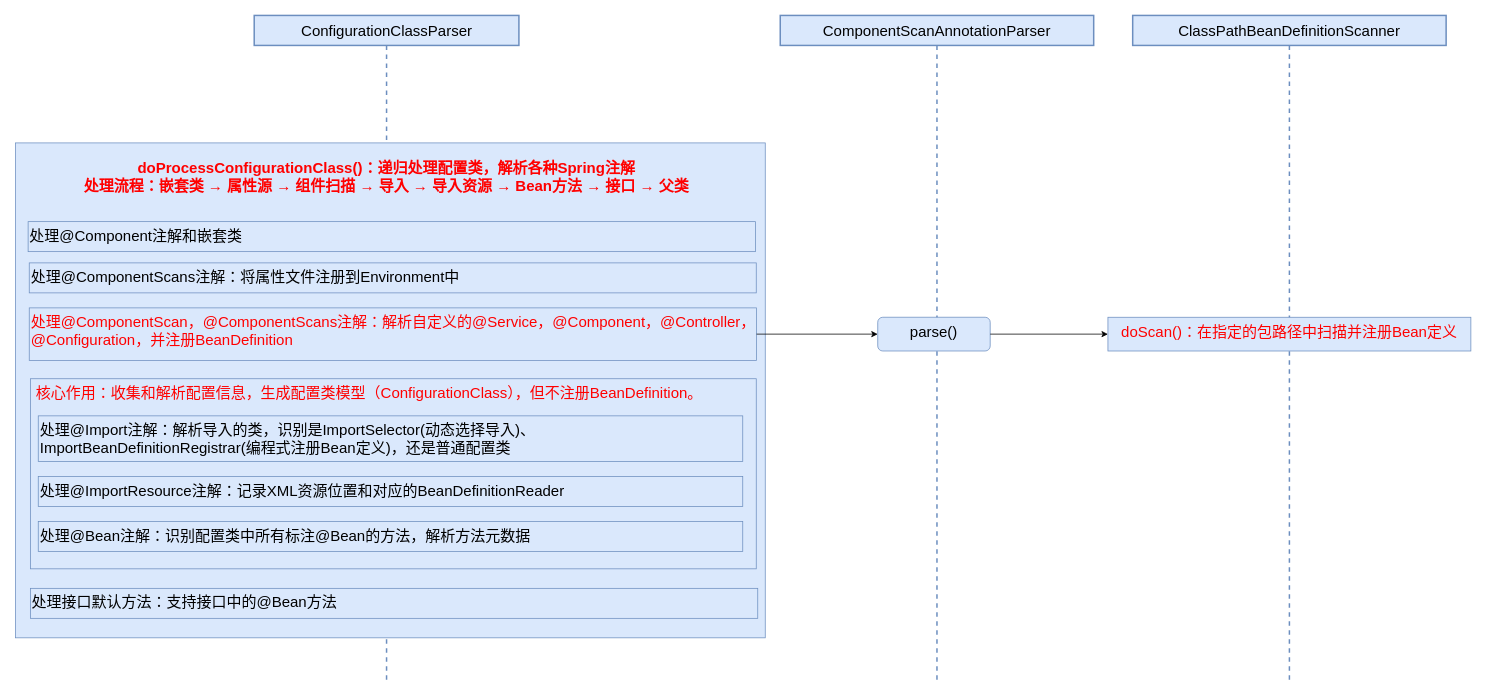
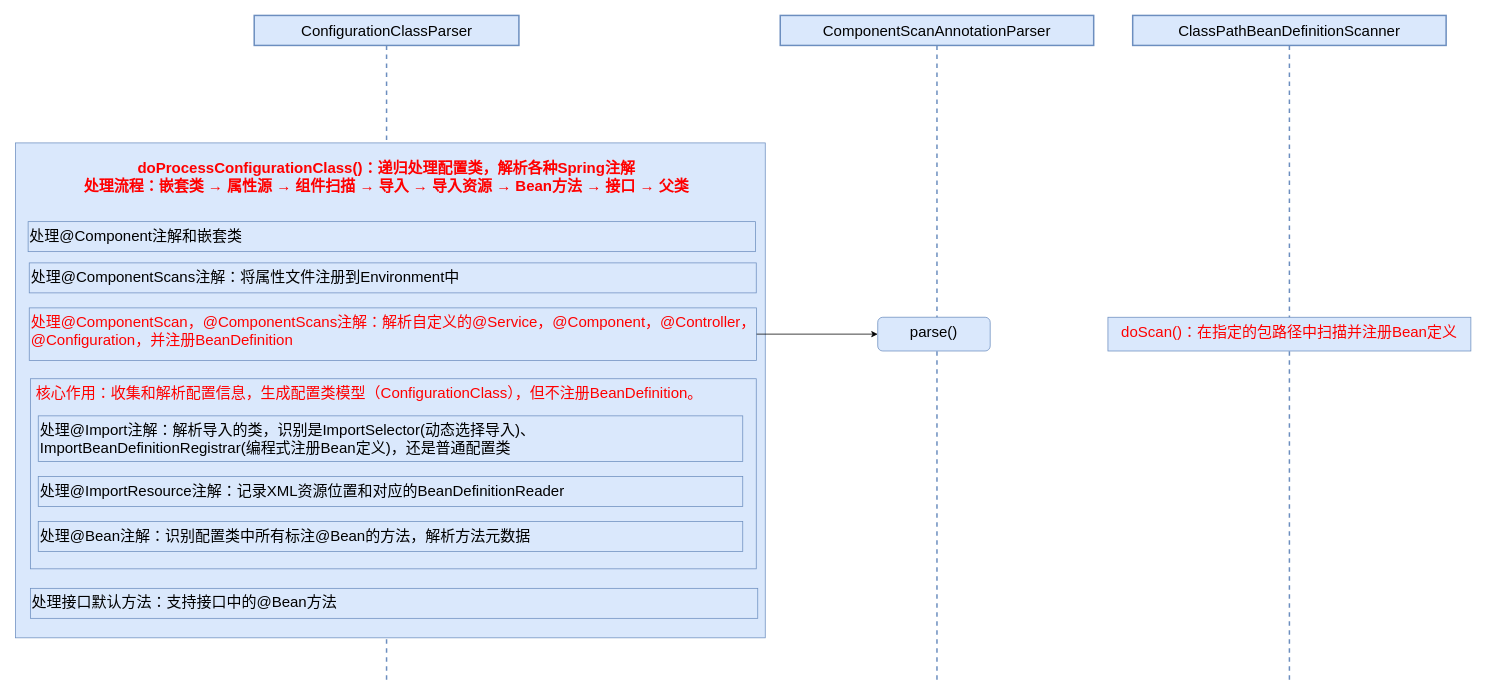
  <mxCell id="0" />
  <mxCell id="1" parent="0" />
  <mxCell id="2" value="&lt;span style=&quot;color: rgb(0, 0, 0);&quot;&gt;ConfigurationClassParser&lt;/span&gt;" style="shape=umlLifeline;perimeter=lifelinePerimeter;whiteSpace=wrap;html=1;container=1;dropTarget=0;collapsible=0;recursiveResize=0;outlineConnect=0;portConstraint=eastwest;newEdgeStyle={&quot;curved&quot;:0,&quot;rounded&quot;:0};fontSize=20;fillColor=#dae8fc;strokeColor=#6c8ebf;strokeWidth=2;fontStyle=0;fontColor=#FF0000;" parent="1" vertex="1"><mxGeometry x="338.5" y="20" width="353" height="890" as="geometry" /></mxCell>
  <mxCell id="3" value="" style="html=1;whiteSpace=wrap;fontSize=20;fillColor=#dae8fc;strokeColor=#6c8ebf;" parent="1" vertex="1"><mxGeometry x="20" y="190" width="1000" height="660" as="geometry" /></mxCell>
  <mxCell id="4" value="&lt;b style=&quot;color: rgb(255, 0, 0); font-size: 20px;&quot;&gt;doProcessConfigurationClass()：递归处理配置类，解析各种Spring注解&lt;/b&gt;&lt;div&gt;&lt;b style=&quot;color: rgb(255, 0, 0); font-size: 20px;&quot;&gt;处理流程：嵌套类 → 属性源 → 组件扫描 → 导入 → 导入资源 → Bean方法 → 接口 → 父类&lt;/b&gt;&lt;/div&gt;" style="text;html=1;align=center;verticalAlign=top;whiteSpace=wrap;rounded=0;" parent="1" vertex="1"><mxGeometry x="70" y="205" width="890" height="90" as="geometry" /></mxCell>
  <mxCell id="5" value="处理@Component注解和嵌套类" style="html=1;whiteSpace=wrap;fontSize=20;fillColor=#dae8fc;strokeColor=#6c8ebf;strokeWidth=1;align=left;verticalAlign=top;" parent="1" vertex="1"><mxGeometry x="37" y="295" width="970" height="40" as="geometry" /></mxCell>
  <mxCell id="6" value="&lt;font style=&quot;color: rgb(255, 0, 0);&quot;&gt;&amp;nbsp;核心作用：收集和解析配置信息，生成配置类模型（ConfigurationClass），但不注册BeanDefinition。&lt;/font&gt;" style="html=1;whiteSpace=wrap;fontSize=20;fillColor=#dae8fc;strokeColor=#6c8ebf;strokeWidth=1;align=left;verticalAlign=top;" parent="1" vertex="1"><mxGeometry x="40" y="504.5" width="968" height="253.5" as="geometry" /></mxCell>
  <mxCell id="7" value="&lt;font style=&quot;color: rgb(255, 0, 0);&quot;&gt;处理@ComponentScan，@ComponentScans注解：&lt;span style=&quot;text-align: center; color: rgb(255, 0, 0);&quot;&gt;解析自定义的@Service，&lt;/span&gt;&lt;span style=&quot;color: rgb(255, 0, 0);&quot;&gt;@Component&lt;/span&gt;&lt;span style=&quot;text-align: center; color: rgb(255, 0, 0);&quot;&gt;，&lt;/span&gt;&lt;span style=&quot;color: rgb(255, 0, 0);&quot;&gt;@Controller，@Configuration，并注册BeanDefinition&lt;/span&gt;&lt;/font&gt;" style="html=1;whiteSpace=wrap;fontSize=20;fillColor=#dae8fc;strokeColor=#6c8ebf;strokeWidth=1;align=left;verticalAlign=top;" parent="1" vertex="1"><mxGeometry x="38.5" y="410" width="969.99" height="70" as="geometry" /></mxCell>
  <mxCell id="8" value="ComponentScanAnnotationParser" style="shape=umlLifeline;perimeter=lifelinePerimeter;whiteSpace=wrap;html=1;container=1;dropTarget=0;collapsible=0;recursiveResize=0;outlineConnect=0;portConstraint=eastwest;newEdgeStyle={&quot;curved&quot;:0,&quot;rounded&quot;:0};fontSize=20;fillColor=#dae8fc;strokeColor=#6c8ebf;strokeWidth=2;" parent="1" vertex="1"><mxGeometry x="1040" y="20" width="418" height="890" as="geometry" /></mxCell>
  <mxCell id="9" value="parse()" style="html=1;whiteSpace=wrap;fontSize=20;fillColor=#dae8fc;strokeColor=#6c8ebf;strokeWidth=1;align=center;verticalAlign=top;rounded=1;" parent="1" vertex="1"><mxGeometry x="1170" y="422.5" width="150" height="45" as="geometry" /></mxCell>
  <mxCell id="10" style="edgeStyle=orthogonalEdgeStyle;rounded=0;orthogonalLoop=1;jettySize=auto;html=1;exitX=0.5;exitY=1;exitDx=0;exitDy=0;" parent="1" source="9" target="9" edge="1"><mxGeometry relative="1" as="geometry" /></mxCell>
  <mxCell id="11" value="处理@ComponentScans注解：将属性文件注册到Environment中" style="html=1;whiteSpace=wrap;fontSize=20;fillColor=#dae8fc;strokeColor=#6c8ebf;strokeWidth=1;align=left;verticalAlign=top;" parent="1" vertex="1"><mxGeometry x="38.5" y="350" width="969.5" height="40" as="geometry" /></mxCell>
  <mxCell id="12" value="&lt;div style=&quot;&quot;&gt;处理@Import注解：解析导入的类，识别是ImportSelector(动态选择导入)、ImportBeanDefinitionRegistrar(编程式注册Bean定义)，还是普通配置类&lt;br&gt;&lt;/div&gt;" style="html=1;whiteSpace=wrap;fontSize=20;fillColor=#dae8fc;strokeColor=#6c8ebf;strokeWidth=1;align=left;verticalAlign=top;" parent="1" vertex="1"><mxGeometry x="50.51" y="554" width="939.49" height="61" as="geometry" /></mxCell>
  <mxCell id="13" value="&lt;div style=&quot;text-align: left;&quot;&gt;&lt;span style=&quot;background-color: transparent; text-align: left;&quot;&gt;处理@ImportResource注解：&lt;/span&gt;&lt;span style=&quot;background-color: transparent;&quot;&gt;记录XML资源位置和对应的BeanDefinitionReader&lt;/span&gt;&lt;/div&gt;" style="html=1;whiteSpace=wrap;fontSize=20;fillColor=#dae8fc;strokeColor=#6c8ebf;strokeWidth=1;align=left;verticalAlign=top;" parent="1" vertex="1"><mxGeometry x="50.51" y="635" width="939.49" height="40" as="geometry" /></mxCell>
  <mxCell id="14" value="" style="endArrow=classic;html=1;rounded=0;exitX=1;exitY=0.5;exitDx=0;exitDy=0;entryX=0;entryY=0.5;entryDx=0;entryDy=0;" parent="1" source="7" target="9" edge="1"><mxGeometry width="50" height="50" relative="1" as="geometry"><mxPoint x="1008.5" y="490" as="sourcePoint" /><mxPoint x="1040" y="460" as="targetPoint" /></mxGeometry></mxCell>
  <mxCell id="15" value="&lt;div style=&quot;text-align: left;&quot;&gt;&lt;span style=&quot;background-color: transparent; text-align: left;&quot;&gt;处理@Bean注解：&lt;/span&gt;&lt;span style=&quot;background-color: transparent;&quot;&gt;识别配置类中所有标注@Bean的方法，解析方法元数据&lt;/span&gt;&lt;/div&gt;" style="html=1;whiteSpace=wrap;fontSize=20;fillColor=#dae8fc;strokeColor=#6c8ebf;strokeWidth=1;align=left;verticalAlign=top;" parent="1" vertex="1"><mxGeometry x="50.51" y="695" width="939.49" height="40" as="geometry" /></mxCell>
  <mxCell id="16" value="处理接口默认方法：支持接口中的@Bean方法" style="html=1;whiteSpace=wrap;fontSize=20;fillColor=#dae8fc;strokeColor=#6c8ebf;strokeWidth=1;align=left;verticalAlign=top;" parent="1" vertex="1"><mxGeometry x="40" y="784" width="970" height="40" as="geometry" /></mxCell>
  <mxCell id="17" value="ClassPathBeanDefinitionScanner" style="shape=umlLifeline;perimeter=lifelinePerimeter;whiteSpace=wrap;html=1;container=1;dropTarget=0;collapsible=0;recursiveResize=0;outlineConnect=0;portConstraint=eastwest;newEdgeStyle={&quot;curved&quot;:0,&quot;rounded&quot;:0};fontSize=20;fillColor=#dae8fc;strokeColor=#6c8ebf;strokeWidth=2;" parent="1" vertex="1"><mxGeometry x="1510" y="20" width="418" height="890" as="geometry" /></mxCell>
  <mxCell id="18" value="doScan()：&lt;span style=&quot;&quot;&gt;在指定的包路径中扫描并注册Bean定义&lt;/span&gt;" style="html=1;whiteSpace=wrap;fontSize=20;fillColor=#dae8fc;strokeColor=#6c8ebf;strokeWidth=1;align=center;verticalAlign=top;fontColor=#FF0000;fontStyle=0" parent="1" vertex="1"><mxGeometry x="1477" y="422.5" width="484" height="45" as="geometry" /></mxCell>
- <mxCell id="19" value="" style="endArrow=classic;html=1;rounded=0;exitX=1;exitY=0.5;exitDx=0;exitDy=0;entryX=0;entryY=0.5;entryDx=0;entryDy=0;" parent="1" source="9" target="18" edge="1"><mxGeometry width="50" height="50" relative="1" as="geometry"><mxPoint x="1390" y="430" as="sourcePoint" /><mxPoint x="1440" y="380" as="targetPoint" /></mxGeometry></mxCell>
